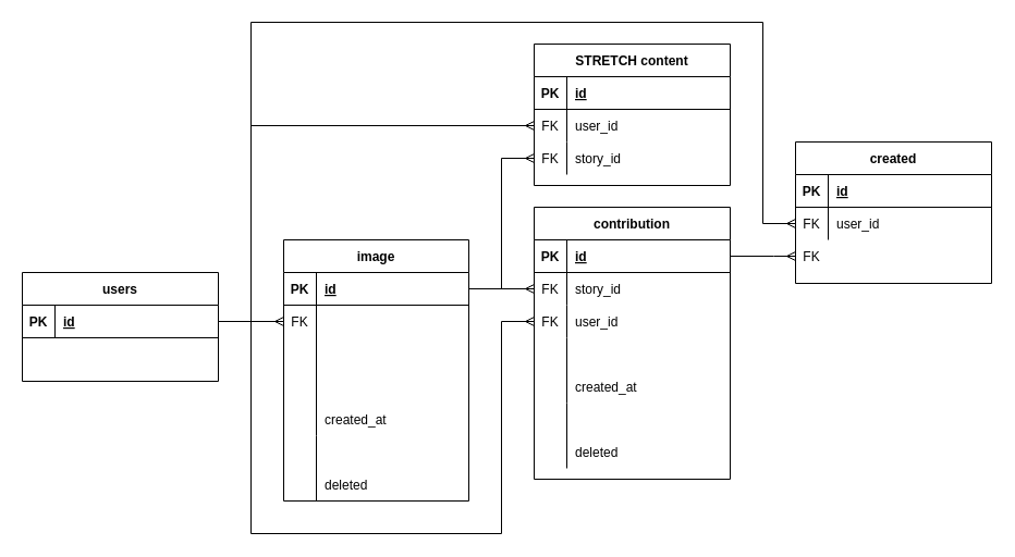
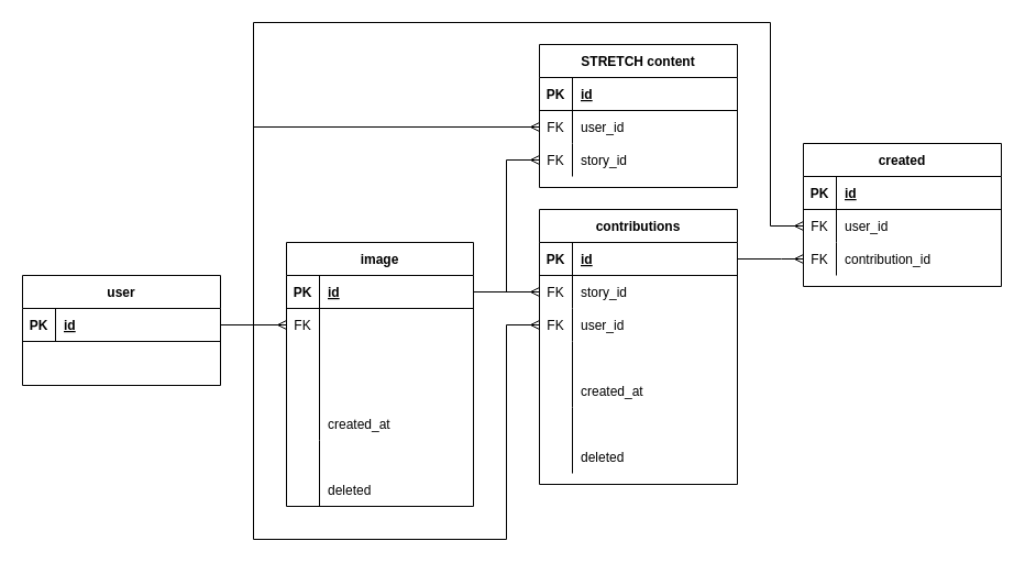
  <mxCell id="0" />
  <mxCell id="1" parent="0" />
  <mxCell id="2" style="edgeStyle=orthogonalEdgeStyle;rounded=0;orthogonalLoop=1;jettySize=auto;html=1;entryX=0;entryY=0.5;entryDx=0;entryDy=0;endArrow=ERmany;endFill=0;exitX=1;exitY=0.5;exitDx=0;exitDy=0;" parent="1" source="58" target="30" edge="1"><mxGeometry relative="1" as="geometry"><mxPoint x="150" y="295" as="sourcePoint" /><Array as="points" /></mxGeometry></mxCell>
  <mxCell id="3" style="edgeStyle=orthogonalEdgeStyle;rounded=0;orthogonalLoop=1;jettySize=auto;html=1;exitX=1;exitY=0.5;exitDx=0;exitDy=0;endArrow=ERmany;endFill=0;entryX=0;entryY=0.5;entryDx=0;entryDy=0;" parent="1" source="27" target="10" edge="1"><mxGeometry relative="1" as="geometry"><Array as="points"><mxPoint x="450" y="265" /><mxPoint x="450" y="265" /></Array></mxGeometry></mxCell>
  <mxCell id="4" style="edgeStyle=orthogonalEdgeStyle;rounded=0;orthogonalLoop=1;jettySize=auto;html=1;endArrow=ERmany;endFill=0;entryX=0;entryY=0.5;entryDx=0;entryDy=0;exitX=1;exitY=0.5;exitDx=0;exitDy=0;" parent="1" source="58" target="67" edge="1"><mxGeometry relative="1" as="geometry"><mxPoint x="440" y="300" as="targetPoint" /><mxPoint x="190" y="295" as="sourcePoint" /><Array as="points"><mxPoint x="230" y="295" /><mxPoint x="230" y="20" /><mxPoint x="700" y="20" /><mxPoint x="700" y="205" /></Array></mxGeometry></mxCell>
  <mxCell id="5" style="edgeStyle=orthogonalEdgeStyle;rounded=0;orthogonalLoop=1;jettySize=auto;html=1;entryX=0;entryY=0.5;entryDx=0;entryDy=0;endArrow=ERmany;endFill=0;exitX=1;exitY=0.5;exitDx=0;exitDy=0;" parent="1" source="58" target="13" edge="1"><mxGeometry relative="1" as="geometry"><mxPoint x="200" y="295" as="sourcePoint" /><Array as="points"><mxPoint x="230" y="295" /><mxPoint x="230" y="490" /><mxPoint x="460" y="490" /><mxPoint x="460" y="295" /></Array></mxGeometry></mxCell>
- <mxCell id="6" value="contribution" style="shape=table;startSize=30;container=1;collapsible=1;childLayout=tableLayout;fixedRows=1;rowLines=0;fontStyle=1;align=center;resizeLast=1;" parent="1" vertex="1"><mxGeometry x="490" y="190" width="180" height="250" as="geometry" /></mxCell>
+ <mxCell id="6" value="contributions" style="shape=table;startSize=30;container=1;collapsible=1;childLayout=tableLayout;fixedRows=1;rowLines=0;fontStyle=1;align=center;resizeLast=1;" parent="1" vertex="1"><mxGeometry x="490" y="190" width="180" height="250" as="geometry" /></mxCell>
  <mxCell id="7" value="" style="shape=partialRectangle;collapsible=0;dropTarget=0;pointerEvents=0;fillColor=none;top=0;left=0;bottom=1;right=0;points=[[0,0.5],[1,0.5]];portConstraint=eastwest;" parent="6" vertex="1"><mxGeometry y="30" width="180" height="30" as="geometry" /></mxCell>
  <mxCell id="8" value="PK" style="shape=partialRectangle;connectable=0;fillColor=none;top=0;left=0;bottom=0;right=0;fontStyle=1;overflow=hidden;" parent="7" vertex="1"><mxGeometry width="30" height="30" as="geometry" /></mxCell>
  <mxCell id="9" value="id" style="shape=partialRectangle;connectable=0;fillColor=none;top=0;left=0;bottom=0;right=0;align=left;spacingLeft=6;fontStyle=5;overflow=hidden;" parent="7" vertex="1"><mxGeometry x="30" width="150" height="30" as="geometry" /></mxCell>
  <mxCell id="10" style="shape=partialRectangle;collapsible=0;dropTarget=0;pointerEvents=0;fillColor=none;top=0;left=0;bottom=0;right=0;points=[[0,0.5],[1,0.5]];portConstraint=eastwest;" parent="6" vertex="1"><mxGeometry y="60" width="180" height="30" as="geometry" /></mxCell>
  <mxCell id="11" value="FK" style="shape=partialRectangle;connectable=0;fillColor=none;top=0;left=0;bottom=0;right=0;editable=1;overflow=hidden;" parent="10" vertex="1"><mxGeometry width="30" height="30" as="geometry" /></mxCell>
  <mxCell id="12" value="story_id" style="shape=partialRectangle;connectable=0;fillColor=none;top=0;left=0;bottom=0;right=0;align=left;spacingLeft=6;overflow=hidden;" parent="10" vertex="1"><mxGeometry x="30" width="150" height="30" as="geometry" /></mxCell>
  <mxCell id="13" value="" style="shape=partialRectangle;collapsible=0;dropTarget=0;pointerEvents=0;fillColor=none;top=0;left=0;bottom=0;right=0;points=[[0,0.5],[1,0.5]];portConstraint=eastwest;" parent="6" vertex="1"><mxGeometry y="90" width="180" height="30" as="geometry" /></mxCell>
  <mxCell id="14" value="FK" style="shape=partialRectangle;connectable=0;fillColor=none;top=0;left=0;bottom=0;right=0;editable=1;overflow=hidden;" parent="13" vertex="1"><mxGeometry width="30" height="30" as="geometry" /></mxCell>
  <mxCell id="15" value="user_id" style="shape=partialRectangle;connectable=0;fillColor=none;top=0;left=0;bottom=0;right=0;align=left;spacingLeft=6;overflow=hidden;" parent="13" vertex="1"><mxGeometry x="30" width="150" height="30" as="geometry" /></mxCell>
  <mxCell id="16" style="shape=partialRectangle;collapsible=0;dropTarget=0;pointerEvents=0;fillColor=none;top=0;left=0;bottom=0;right=0;points=[[0,0.5],[1,0.5]];portConstraint=eastwest;" parent="6" vertex="1"><mxGeometry y="120" width="180" height="30" as="geometry" /></mxCell>
  <mxCell id="17" style="shape=partialRectangle;connectable=0;fillColor=none;top=0;left=0;bottom=0;right=0;editable=1;overflow=hidden;" parent="16" vertex="1"><mxGeometry width="30" height="30" as="geometry" /></mxCell>
  <mxCell id="18" value="" style="shape=partialRectangle;collapsible=0;dropTarget=0;pointerEvents=0;fillColor=none;top=0;left=0;bottom=0;right=0;points=[[0,0.5],[1,0.5]];portConstraint=eastwest;" parent="6" vertex="1"><mxGeometry y="150" width="180" height="30" as="geometry" /></mxCell>
  <mxCell id="19" value="" style="shape=partialRectangle;connectable=0;fillColor=none;top=0;left=0;bottom=0;right=0;editable=1;overflow=hidden;" parent="18" vertex="1"><mxGeometry width="30" height="30" as="geometry" /></mxCell>
  <mxCell id="20" value="created_at" style="shape=partialRectangle;connectable=0;fillColor=none;top=0;left=0;bottom=0;right=0;align=left;spacingLeft=6;overflow=hidden;" parent="18" vertex="1"><mxGeometry x="30" width="150" height="30" as="geometry" /></mxCell>
  <mxCell id="21" value="" style="shape=partialRectangle;collapsible=0;dropTarget=0;pointerEvents=0;fillColor=none;top=0;left=0;bottom=0;right=0;points=[[0,0.5],[1,0.5]];portConstraint=eastwest;" parent="6" vertex="1"><mxGeometry y="180" width="180" height="30" as="geometry" /></mxCell>
  <mxCell id="22" value="" style="shape=partialRectangle;connectable=0;fillColor=none;top=0;left=0;bottom=0;right=0;editable=1;overflow=hidden;" parent="21" vertex="1"><mxGeometry width="30" height="30" as="geometry" /></mxCell>
  <mxCell id="23" style="shape=partialRectangle;collapsible=0;dropTarget=0;pointerEvents=0;fillColor=none;top=0;left=0;bottom=0;right=0;points=[[0,0.5],[1,0.5]];portConstraint=eastwest;" parent="6" vertex="1"><mxGeometry y="210" width="180" height="30" as="geometry" /></mxCell>
  <mxCell id="24" style="shape=partialRectangle;connectable=0;fillColor=none;top=0;left=0;bottom=0;right=0;editable=1;overflow=hidden;" parent="23" vertex="1"><mxGeometry width="30" height="30" as="geometry" /></mxCell>
  <mxCell id="25" value="deleted" style="shape=partialRectangle;connectable=0;fillColor=none;top=0;left=0;bottom=0;right=0;align=left;spacingLeft=6;overflow=hidden;" parent="23" vertex="1"><mxGeometry x="30" width="150" height="30" as="geometry" /></mxCell>
  <mxCell id="26" value="image" style="shape=table;startSize=30;container=1;collapsible=1;childLayout=tableLayout;fixedRows=1;rowLines=0;fontStyle=1;align=center;resizeLast=1;" parent="1" vertex="1"><mxGeometry x="260" y="220" width="170" height="240" as="geometry" /></mxCell>
  <mxCell id="27" value="" style="shape=partialRectangle;collapsible=0;dropTarget=0;pointerEvents=0;fillColor=none;top=0;left=0;bottom=1;right=0;points=[[0,0.5],[1,0.5]];portConstraint=eastwest;" parent="26" vertex="1"><mxGeometry y="30" width="170" height="30" as="geometry" /></mxCell>
  <mxCell id="28" value="PK" style="shape=partialRectangle;connectable=0;fillColor=none;top=0;left=0;bottom=0;right=0;fontStyle=1;overflow=hidden;" parent="27" vertex="1"><mxGeometry width="30" height="30" as="geometry" /></mxCell>
  <mxCell id="29" value="id" style="shape=partialRectangle;connectable=0;fillColor=none;top=0;left=0;bottom=0;right=0;align=left;spacingLeft=6;fontStyle=5;overflow=hidden;" parent="27" vertex="1"><mxGeometry x="30" width="140" height="30" as="geometry" /></mxCell>
  <mxCell id="30" value="" style="shape=partialRectangle;collapsible=0;dropTarget=0;pointerEvents=0;fillColor=none;top=0;left=0;bottom=0;right=0;points=[[0,0.5],[1,0.5]];portConstraint=eastwest;" parent="26" vertex="1"><mxGeometry y="60" width="170" height="30" as="geometry" /></mxCell>
  <mxCell id="31" value="FK" style="shape=partialRectangle;connectable=0;fillColor=none;top=0;left=0;bottom=0;right=0;editable=1;overflow=hidden;" parent="30" vertex="1"><mxGeometry width="30" height="30" as="geometry" /></mxCell>
  <mxCell id="32" value="" style="shape=partialRectangle;collapsible=0;dropTarget=0;pointerEvents=0;fillColor=none;top=0;left=0;bottom=0;right=0;points=[[0,0.5],[1,0.5]];portConstraint=eastwest;" parent="26" vertex="1"><mxGeometry y="90" width="170" height="30" as="geometry" /></mxCell>
  <mxCell id="33" value="" style="shape=partialRectangle;connectable=0;fillColor=none;top=0;left=0;bottom=0;right=0;editable=1;overflow=hidden;" parent="32" vertex="1"><mxGeometry width="30" height="30" as="geometry" /></mxCell>
  <mxCell id="34" style="shape=partialRectangle;collapsible=0;dropTarget=0;pointerEvents=0;fillColor=none;top=0;left=0;bottom=0;right=0;points=[[0,0.5],[1,0.5]];portConstraint=eastwest;" parent="26" vertex="1"><mxGeometry y="120" width="170" height="30" as="geometry" /></mxCell>
  <mxCell id="35" style="shape=partialRectangle;connectable=0;fillColor=none;top=0;left=0;bottom=0;right=0;editable=1;overflow=hidden;" parent="34" vertex="1"><mxGeometry width="30" height="30" as="geometry" /></mxCell>
  <mxCell id="36" style="shape=partialRectangle;collapsible=0;dropTarget=0;pointerEvents=0;fillColor=none;top=0;left=0;bottom=0;right=0;points=[[0,0.5],[1,0.5]];portConstraint=eastwest;" vertex="1" parent="26"><mxGeometry y="150" width="170" height="30" as="geometry" /></mxCell>
  <mxCell id="37" style="shape=partialRectangle;connectable=0;fillColor=none;top=0;left=0;bottom=0;right=0;editable=1;overflow=hidden;" vertex="1" parent="36"><mxGeometry width="30" height="30" as="geometry" /></mxCell>
  <mxCell id="38" value="created_at" style="shape=partialRectangle;connectable=0;fillColor=none;top=0;left=0;bottom=0;right=0;align=left;spacingLeft=6;overflow=hidden;" vertex="1" parent="36"><mxGeometry x="30" width="140" height="30" as="geometry" /></mxCell>
  <mxCell id="39" value="" style="shape=partialRectangle;collapsible=0;dropTarget=0;pointerEvents=0;fillColor=none;top=0;left=0;bottom=0;right=0;points=[[0,0.5],[1,0.5]];portConstraint=eastwest;" parent="26" vertex="1"><mxGeometry y="180" width="170" height="30" as="geometry" /></mxCell>
  <mxCell id="40" value="" style="shape=partialRectangle;connectable=0;fillColor=none;top=0;left=0;bottom=0;right=0;editable=1;overflow=hidden;" parent="39" vertex="1"><mxGeometry width="30" height="30" as="geometry" /></mxCell>
  <mxCell id="41" style="shape=partialRectangle;collapsible=0;dropTarget=0;pointerEvents=0;fillColor=none;top=0;left=0;bottom=0;right=0;points=[[0,0.5],[1,0.5]];portConstraint=eastwest;" parent="26" vertex="1"><mxGeometry y="210" width="170" height="30" as="geometry" /></mxCell>
  <mxCell id="42" style="shape=partialRectangle;connectable=0;fillColor=none;top=0;left=0;bottom=0;right=0;editable=1;overflow=hidden;" parent="41" vertex="1"><mxGeometry width="30" height="30" as="geometry" /></mxCell>
  <mxCell id="43" value="deleted" style="shape=partialRectangle;connectable=0;fillColor=none;top=0;left=0;bottom=0;right=0;align=left;spacingLeft=6;overflow=hidden;" parent="41" vertex="1"><mxGeometry x="30" width="140" height="30" as="geometry" /></mxCell>
  <mxCell id="44" style="edgeStyle=orthogonalEdgeStyle;rounded=0;orthogonalLoop=1;jettySize=auto;html=1;exitX=1;exitY=0.5;exitDx=0;exitDy=0;endArrow=ERmany;endFill=0;entryX=0;entryY=0.5;entryDx=0;entryDy=0;" parent="1" source="7" target="70" edge="1"><mxGeometry relative="1" as="geometry"><Array as="points"><mxPoint x="710" y="235" /><mxPoint x="710" y="235" /></Array></mxGeometry></mxCell>
  <mxCell id="45" style="edgeStyle=orthogonalEdgeStyle;rounded=0;orthogonalLoop=1;jettySize=auto;html=1;exitX=1;exitY=0.5;exitDx=0;exitDy=0;entryX=0;entryY=0.5;entryDx=0;entryDy=0;endArrow=ERmany;endFill=0;" parent="1" source="58" target="51" edge="1"><mxGeometry relative="1" as="geometry"><Array as="points"><mxPoint x="230" y="295" /><mxPoint x="230" y="115" /></Array></mxGeometry></mxCell>
  <mxCell id="46" style="edgeStyle=orthogonalEdgeStyle;rounded=0;orthogonalLoop=1;jettySize=auto;html=1;exitX=1;exitY=0.5;exitDx=0;exitDy=0;entryX=0;entryY=0.5;entryDx=0;entryDy=0;endArrow=ERmany;endFill=0;" parent="1" source="27" target="54" edge="1"><mxGeometry relative="1" as="geometry" /></mxCell>
  <mxCell id="47" value="STRETCH content" style="shape=table;startSize=30;container=1;collapsible=1;childLayout=tableLayout;fixedRows=1;rowLines=0;fontStyle=1;align=center;resizeLast=1;" parent="1" vertex="1"><mxGeometry x="490" y="40" width="180" height="130" as="geometry" /></mxCell>
  <mxCell id="48" value="" style="shape=partialRectangle;collapsible=0;dropTarget=0;pointerEvents=0;fillColor=none;top=0;left=0;bottom=1;right=0;points=[[0,0.5],[1,0.5]];portConstraint=eastwest;" parent="47" vertex="1"><mxGeometry y="30" width="180" height="30" as="geometry" /></mxCell>
  <mxCell id="49" value="PK" style="shape=partialRectangle;connectable=0;fillColor=none;top=0;left=0;bottom=0;right=0;fontStyle=1;overflow=hidden;" parent="48" vertex="1"><mxGeometry width="30" height="30" as="geometry" /></mxCell>
  <mxCell id="50" value="id" style="shape=partialRectangle;connectable=0;fillColor=none;top=0;left=0;bottom=0;right=0;align=left;spacingLeft=6;fontStyle=5;overflow=hidden;" parent="48" vertex="1"><mxGeometry x="30" width="150" height="30" as="geometry" /></mxCell>
  <mxCell id="51" value="" style="shape=partialRectangle;collapsible=0;dropTarget=0;pointerEvents=0;fillColor=none;top=0;left=0;bottom=0;right=0;points=[[0,0.5],[1,0.5]];portConstraint=eastwest;" parent="47" vertex="1"><mxGeometry y="60" width="180" height="30" as="geometry" /></mxCell>
  <mxCell id="52" value="FK" style="shape=partialRectangle;connectable=0;fillColor=none;top=0;left=0;bottom=0;right=0;editable=1;overflow=hidden;" parent="51" vertex="1"><mxGeometry width="30" height="30" as="geometry" /></mxCell>
  <mxCell id="53" value="user_id" style="shape=partialRectangle;connectable=0;fillColor=none;top=0;left=0;bottom=0;right=0;align=left;spacingLeft=6;overflow=hidden;" parent="51" vertex="1"><mxGeometry x="30" width="150" height="30" as="geometry" /></mxCell>
  <mxCell id="54" value="" style="shape=partialRectangle;collapsible=0;dropTarget=0;pointerEvents=0;fillColor=none;top=0;left=0;bottom=0;right=0;points=[[0,0.5],[1,0.5]];portConstraint=eastwest;" parent="47" vertex="1"><mxGeometry y="90" width="180" height="30" as="geometry" /></mxCell>
  <mxCell id="55" value="FK" style="shape=partialRectangle;connectable=0;fillColor=none;top=0;left=0;bottom=0;right=0;editable=1;overflow=hidden;" parent="54" vertex="1"><mxGeometry width="30" height="30" as="geometry" /></mxCell>
  <mxCell id="56" value="story_id" style="shape=partialRectangle;connectable=0;fillColor=none;top=0;left=0;bottom=0;right=0;align=left;spacingLeft=6;overflow=hidden;" parent="54" vertex="1"><mxGeometry x="30" width="150" height="30" as="geometry" /></mxCell>
- <mxCell id="57" value="users" style="shape=table;startSize=30;container=1;collapsible=1;childLayout=tableLayout;fixedRows=1;rowLines=0;fontStyle=1;align=center;resizeLast=1;" parent="1" vertex="1"><mxGeometry x="20" y="250" width="180" height="100" as="geometry" /></mxCell>
+ <mxCell id="57" value="user" style="shape=table;startSize=30;container=1;collapsible=1;childLayout=tableLayout;fixedRows=1;rowLines=0;fontStyle=1;align=center;resizeLast=1;" parent="1" vertex="1"><mxGeometry x="20" y="250" width="180" height="100" as="geometry" /></mxCell>
  <mxCell id="58" value="" style="shape=partialRectangle;collapsible=0;dropTarget=0;pointerEvents=0;fillColor=none;top=0;left=0;bottom=1;right=0;points=[[0,0.5],[1,0.5]];portConstraint=eastwest;" parent="57" vertex="1"><mxGeometry y="30" width="180" height="30" as="geometry" /></mxCell>
  <mxCell id="59" value="PK" style="shape=partialRectangle;connectable=0;fillColor=none;top=0;left=0;bottom=0;right=0;fontStyle=1;overflow=hidden;" parent="58" vertex="1"><mxGeometry width="30" height="30" as="geometry" /></mxCell>
  <mxCell id="60" value="id" style="shape=partialRectangle;connectable=0;fillColor=none;top=0;left=0;bottom=0;right=0;align=left;spacingLeft=6;fontStyle=5;overflow=hidden;" parent="58" vertex="1"><mxGeometry x="30" width="150" height="30" as="geometry" /></mxCell>
  <mxCell id="61" value="" style="shape=partialRectangle;collapsible=0;dropTarget=0;pointerEvents=0;fillColor=none;top=0;left=0;bottom=0;right=0;points=[[0,0.5],[1,0.5]];portConstraint=eastwest;" parent="57" vertex="1"><mxGeometry y="60" width="180" height="30" as="geometry" /></mxCell>
  <mxCell id="62" value="" style="shape=partialRectangle;connectable=0;fillColor=none;top=0;left=0;bottom=0;right=0;editable=1;overflow=hidden;" parent="61" vertex="1"><mxGeometry width="30" height="30" as="geometry" /></mxCell>
  <mxCell id="63" value="created" style="shape=table;startSize=30;container=1;collapsible=1;childLayout=tableLayout;fixedRows=1;rowLines=0;fontStyle=1;align=center;resizeLast=1;" parent="1" vertex="1"><mxGeometry x="730" y="130" width="180" height="130" as="geometry" /></mxCell>
  <mxCell id="64" value="" style="shape=partialRectangle;collapsible=0;dropTarget=0;pointerEvents=0;fillColor=none;top=0;left=0;bottom=1;right=0;points=[[0,0.5],[1,0.5]];portConstraint=eastwest;" parent="63" vertex="1"><mxGeometry y="30" width="180" height="30" as="geometry" /></mxCell>
  <mxCell id="65" value="PK" style="shape=partialRectangle;connectable=0;fillColor=none;top=0;left=0;bottom=0;right=0;fontStyle=1;overflow=hidden;" parent="64" vertex="1"><mxGeometry width="30" height="30" as="geometry" /></mxCell>
  <mxCell id="66" value="id" style="shape=partialRectangle;connectable=0;fillColor=none;top=0;left=0;bottom=0;right=0;align=left;spacingLeft=6;fontStyle=5;overflow=hidden;" parent="64" vertex="1"><mxGeometry x="30" width="150" height="30" as="geometry" /></mxCell>
  <mxCell id="67" value="" style="shape=partialRectangle;collapsible=0;dropTarget=0;pointerEvents=0;fillColor=none;top=0;left=0;bottom=0;right=0;points=[[0,0.5],[1,0.5]];portConstraint=eastwest;" parent="63" vertex="1"><mxGeometry y="60" width="180" height="30" as="geometry" /></mxCell>
  <mxCell id="68" value="FK" style="shape=partialRectangle;connectable=0;fillColor=none;top=0;left=0;bottom=0;right=0;editable=1;overflow=hidden;" parent="67" vertex="1"><mxGeometry width="30" height="30" as="geometry" /></mxCell>
  <mxCell id="69" value="user_id" style="shape=partialRectangle;connectable=0;fillColor=none;top=0;left=0;bottom=0;right=0;align=left;spacingLeft=6;overflow=hidden;" parent="67" vertex="1"><mxGeometry x="30" width="150" height="30" as="geometry" /></mxCell>
  <mxCell id="70" value="" style="shape=partialRectangle;collapsible=0;dropTarget=0;pointerEvents=0;fillColor=none;top=0;left=0;bottom=0;right=0;points=[[0,0.5],[1,0.5]];portConstraint=eastwest;" parent="63" vertex="1"><mxGeometry y="90" width="180" height="30" as="geometry" /></mxCell>
  <mxCell id="71" value="FK" style="shape=partialRectangle;connectable=0;fillColor=none;top=0;left=0;bottom=0;right=0;editable=1;overflow=hidden;" parent="70" vertex="1"><mxGeometry width="30" height="30" as="geometry" /></mxCell>
+ <mxCell id="72" value="contribution_id" style="shape=partialRectangle;connectable=0;fillColor=none;top=0;left=0;bottom=0;right=0;align=left;spacingLeft=6;overflow=hidden;" parent="70" vertex="1"><mxGeometry x="30" width="150" height="30" as="geometry" /></mxCell>
